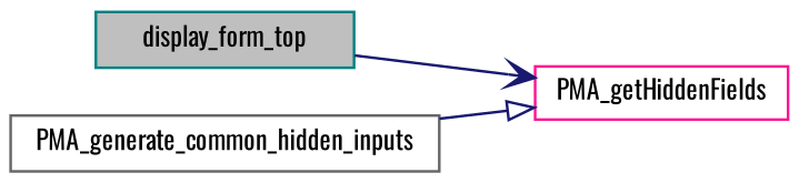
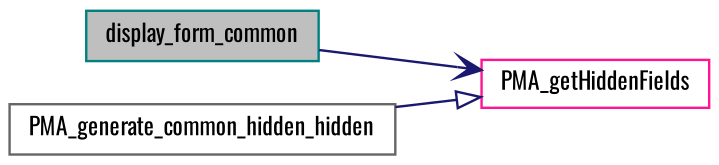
  digraph {
    fontname=Oswald
    rankdir=LR
    node [fillcolor=white fontname=Oswald fontsize=10 shape=record style=filled]
    edge [color=midnightblue fontname=Oswald fontsize=10 labelfontname=Helvetica labelfontsize=10 style=solid]
-   n1 [color=teal fillcolor=grey75 fontcolor=black height=0.2 label=display_form_top width=0.4]
+   n1 [color=teal fillcolor=grey75 fontcolor=black height=0.2 label=display_form_common width=0.4]
    n2 [color=deeppink height=0.2 label=PMA_getHiddenFields width=0.4]
-   n3 [color=gray40 height=0.2 label=PMA_generate_common_hidden_inputs width=0.4]
+   n3 [color=gray40 height=0.2 label=PMA_generate_common_hidden_hidden width=0.4]
    n1 -> n2 [arrowhead=vee]
    n3 -> n2 [arrowhead=onormal]
  }
